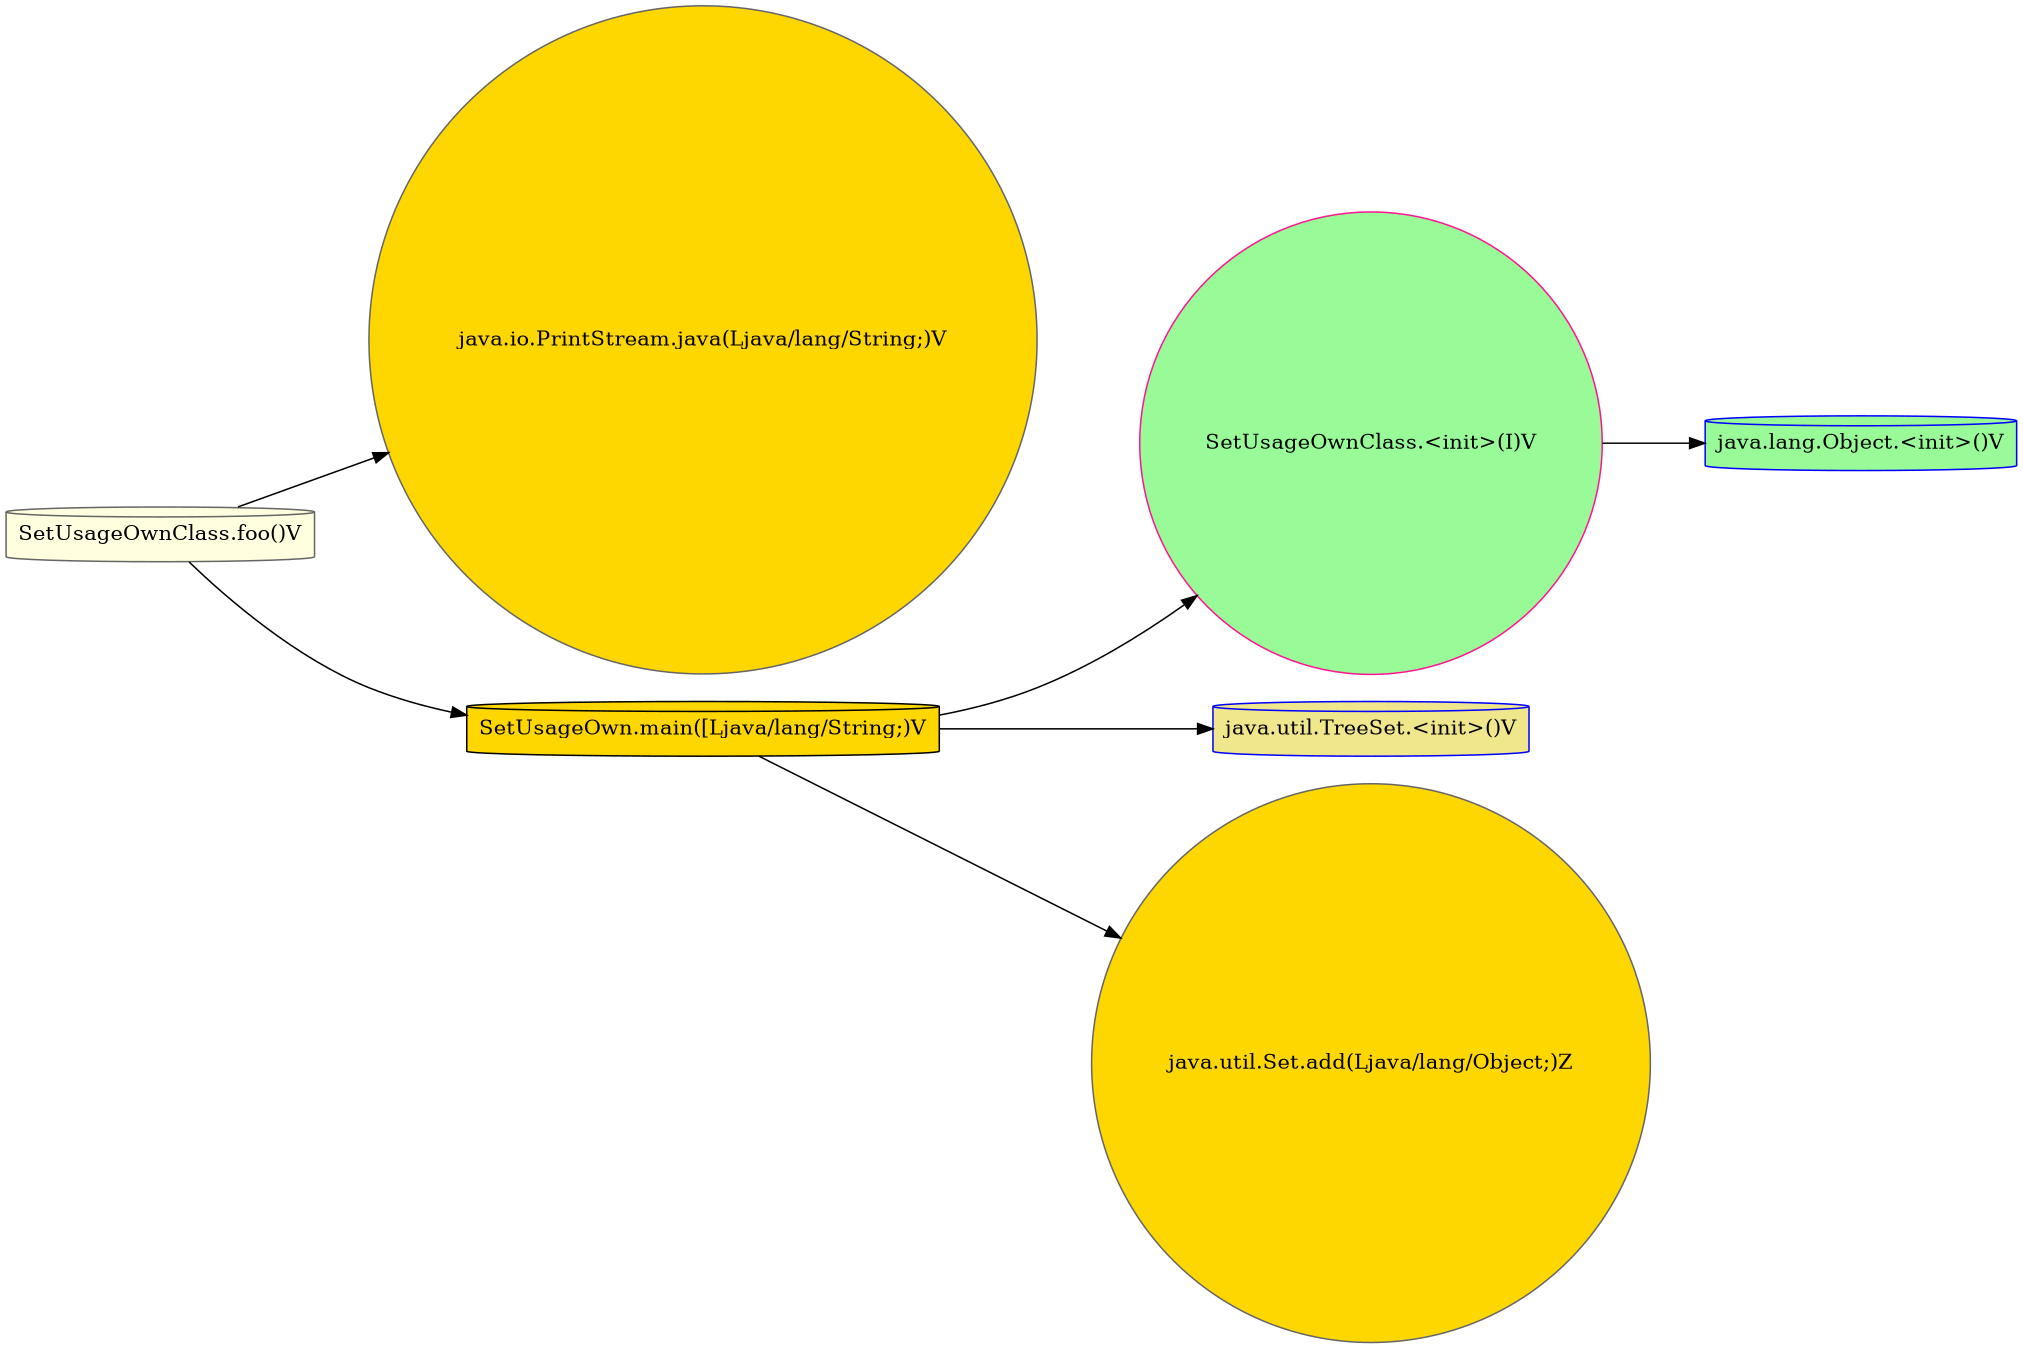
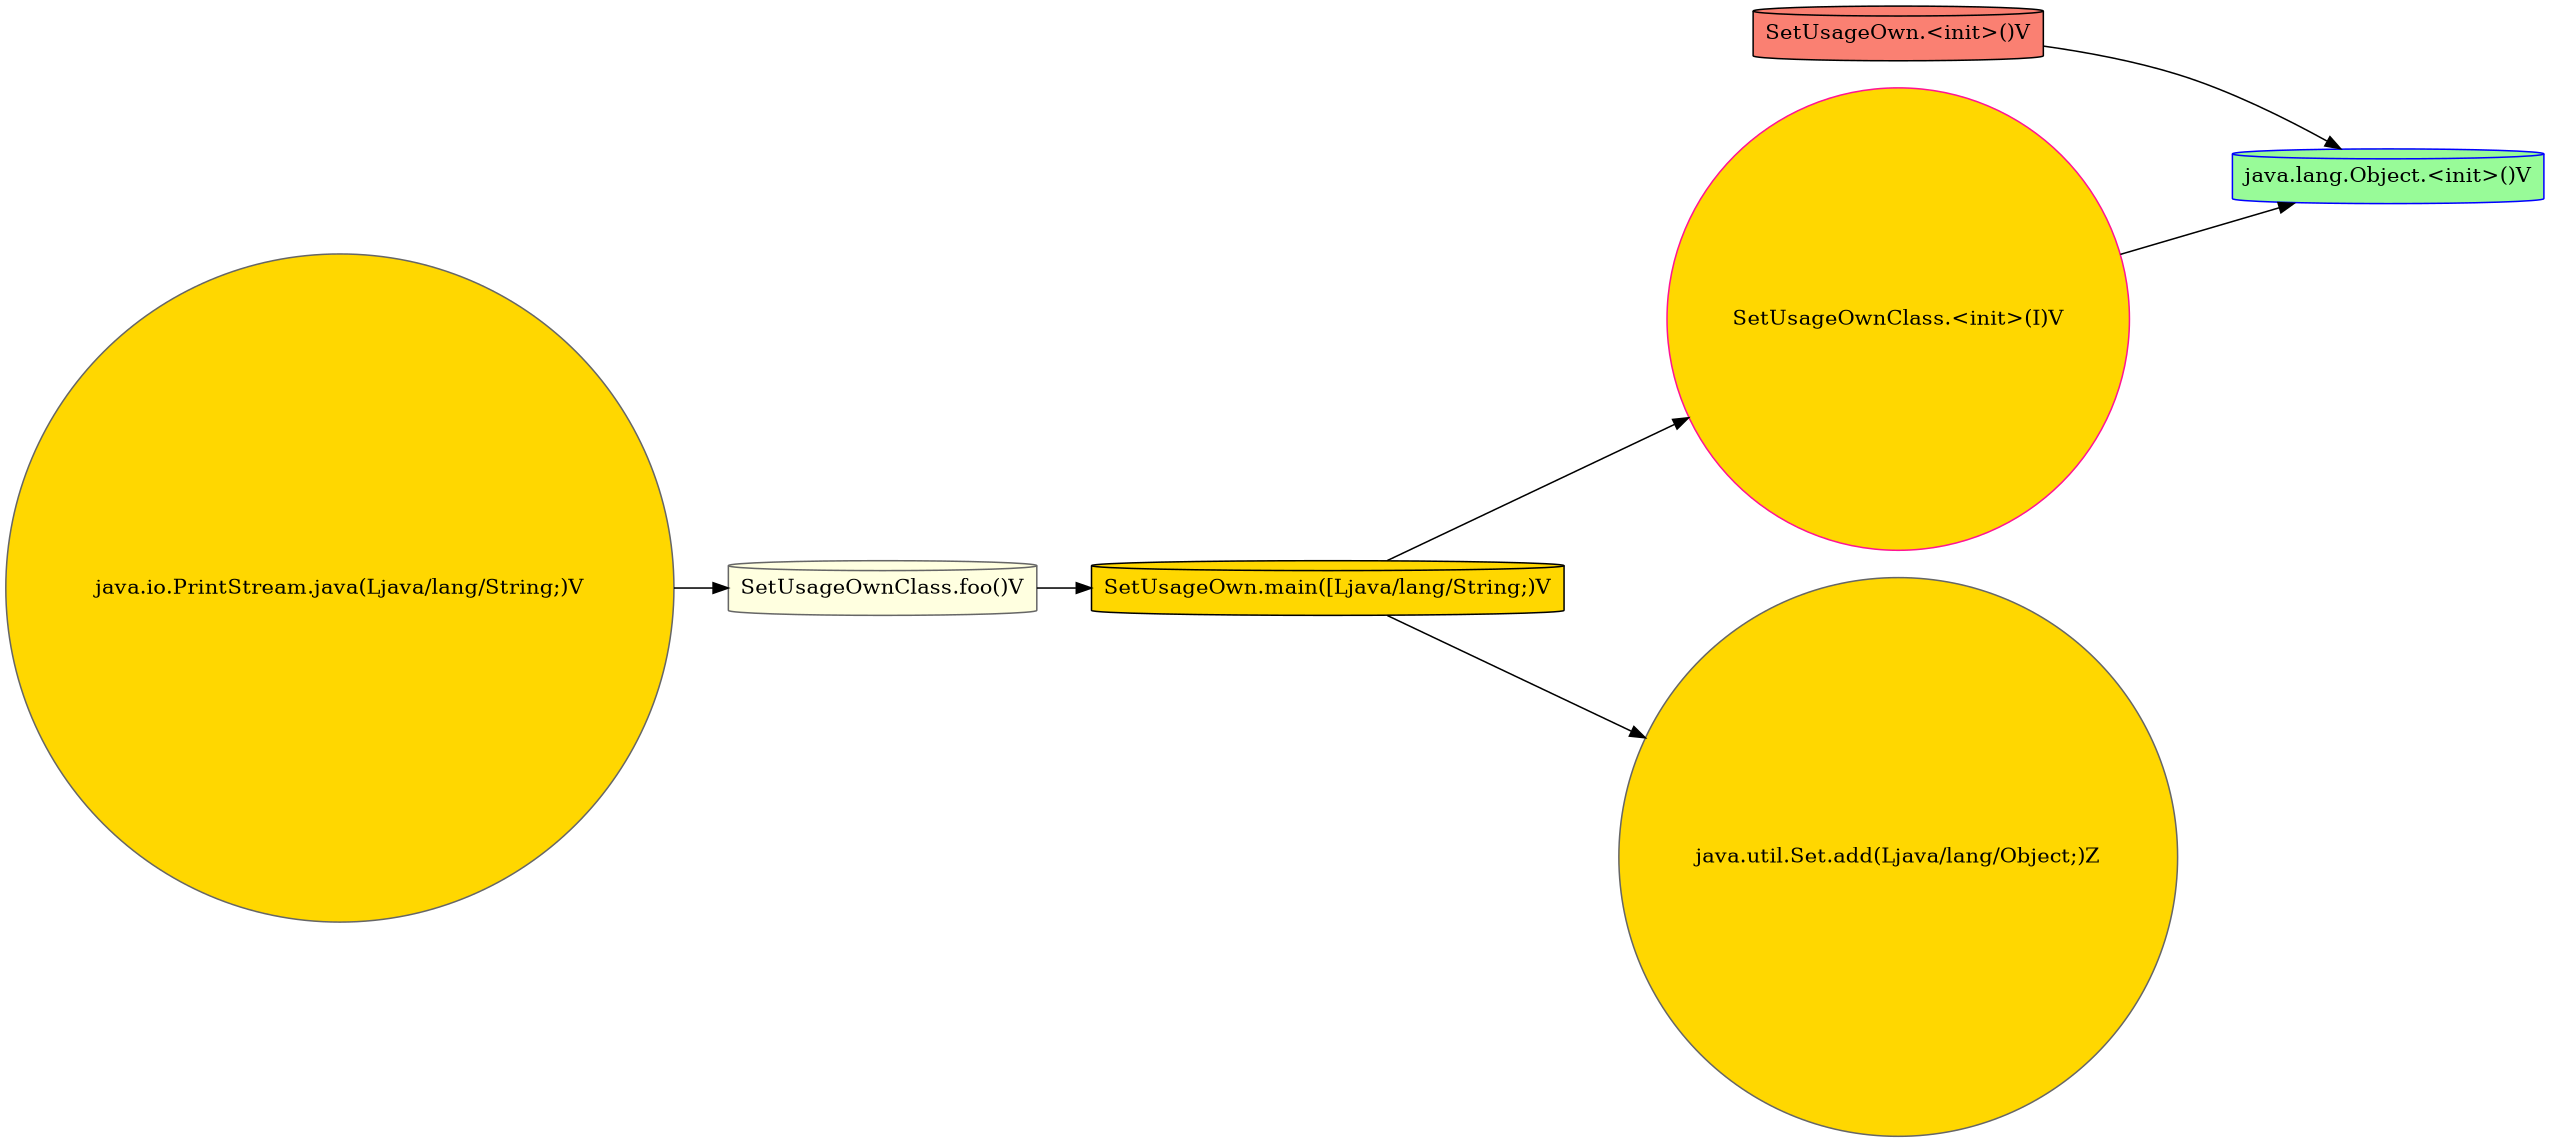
  digraph {
    rankdir=LR
    node [color=gray40 fillcolor=gold shape=cylinder style=filled]
-   n1 [color=deeppink fillcolor=palegreen label="SetUsageOwnClass.<init>(I)V" shape=circle]
+   n1 [color=deeppink label="SetUsageOwnClass.<init>(I)V" shape=circle]
    n2 [color=blue fillcolor=palegreen label="java.lang.Object.<init>()V"]
    n3 [fillcolor=lightyellow label="SetUsageOwnClass.foo()V"]
    n4 [label="java.io.PrintStream.java(Ljava/lang/String;)V" shape=circle]
    n5 [color=black label="SetUsageOwn.main([Ljava/lang/String;)V"]
-   n7 [color=blue fillcolor=khaki label="java.util.TreeSet.<init>()V"]
+   n6 [color=black fillcolor=salmon label="SetUsageOwn.<init>()V"]
    n8 [label="java.util.Set.add(Ljava/lang/Object;)Z" shape=circle]
    n1 -> n2
-   n3 -> n4
+   n4 -> n3
    n3 -> n5
    n5 -> n1
-   n5 -> n7
    n5 -> n8
+   n6 -> n2
  }
